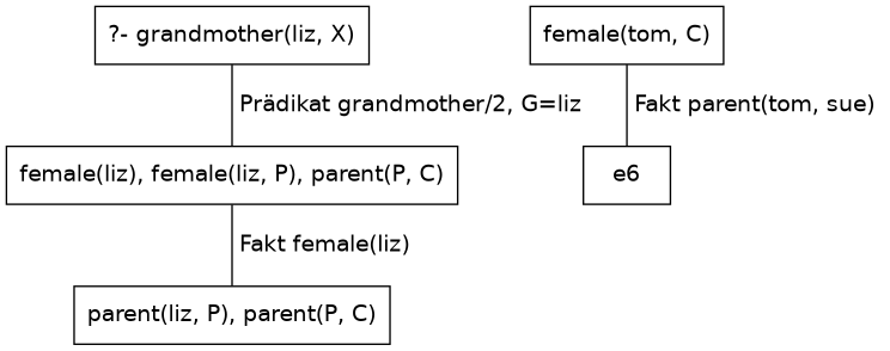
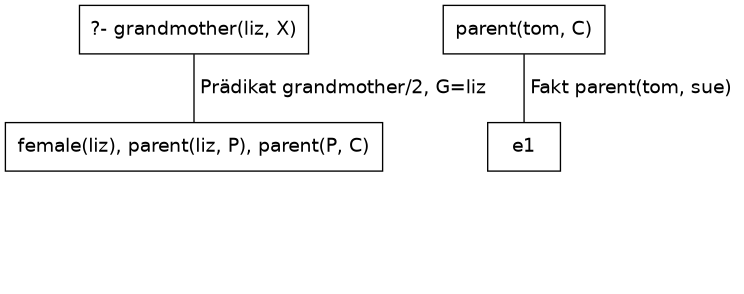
  graph {
    fontname="DejaVu Sans"
    node [fontname="DejaVu Sans" shape=rect]
    edge [fontname="DejaVu Sans"]
    n1 [label="?- grandmother(liz, X)"]
-   n2 [label="female(liz), female(liz, P), parent(P, C)"]
-   n3 [label="parent(liz, P), parent(P, C)"]
-   n4 [label="female(tom, C)"]
-   e1 [label=e6]
+   n2 [label="female(liz), parent(liz, P), parent(P, C)"]
+   n4 [label="parent(tom, C)"]
+   e1
    n1 -- n2 [label=" Prädikat grandmother/2, G=liz "]
-   n2 -- n3 [label=" Fakt female(liz) "]
    n4 -- e1 [label=" Fakt parent(tom, sue) "]
  }
